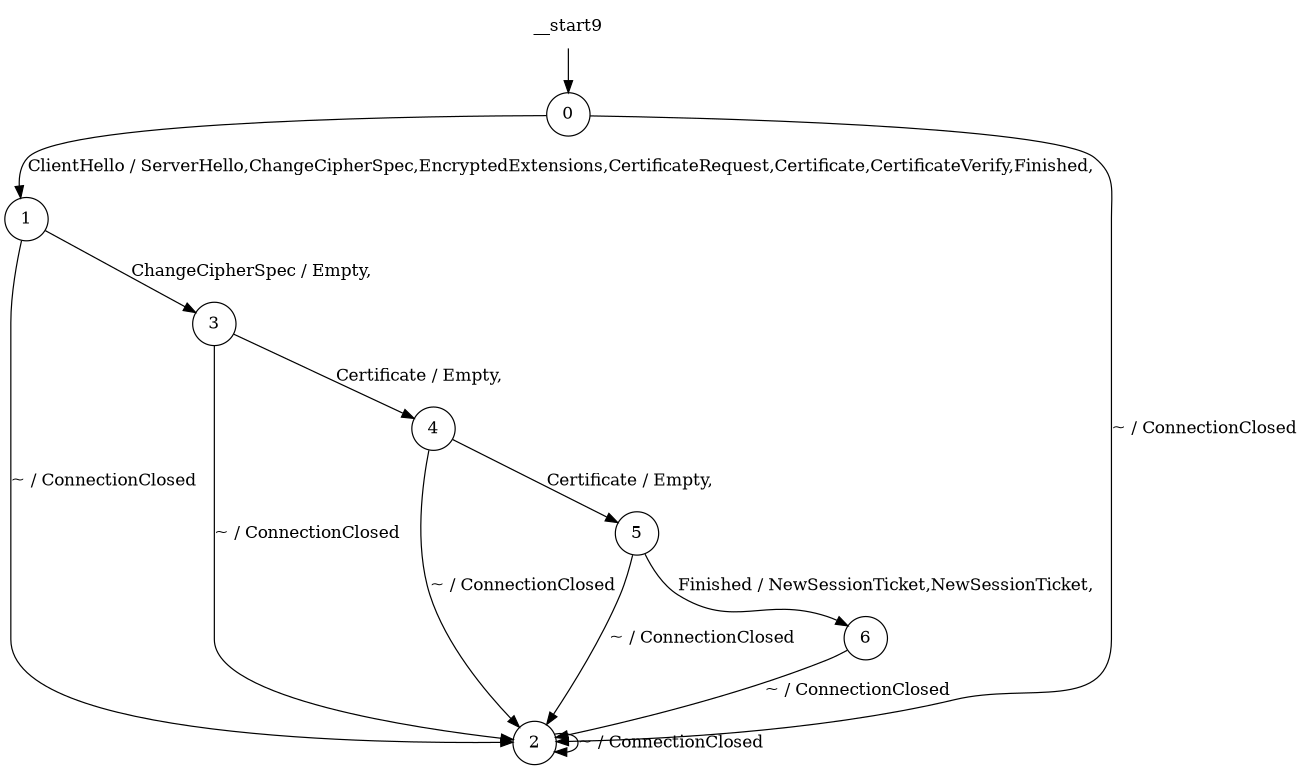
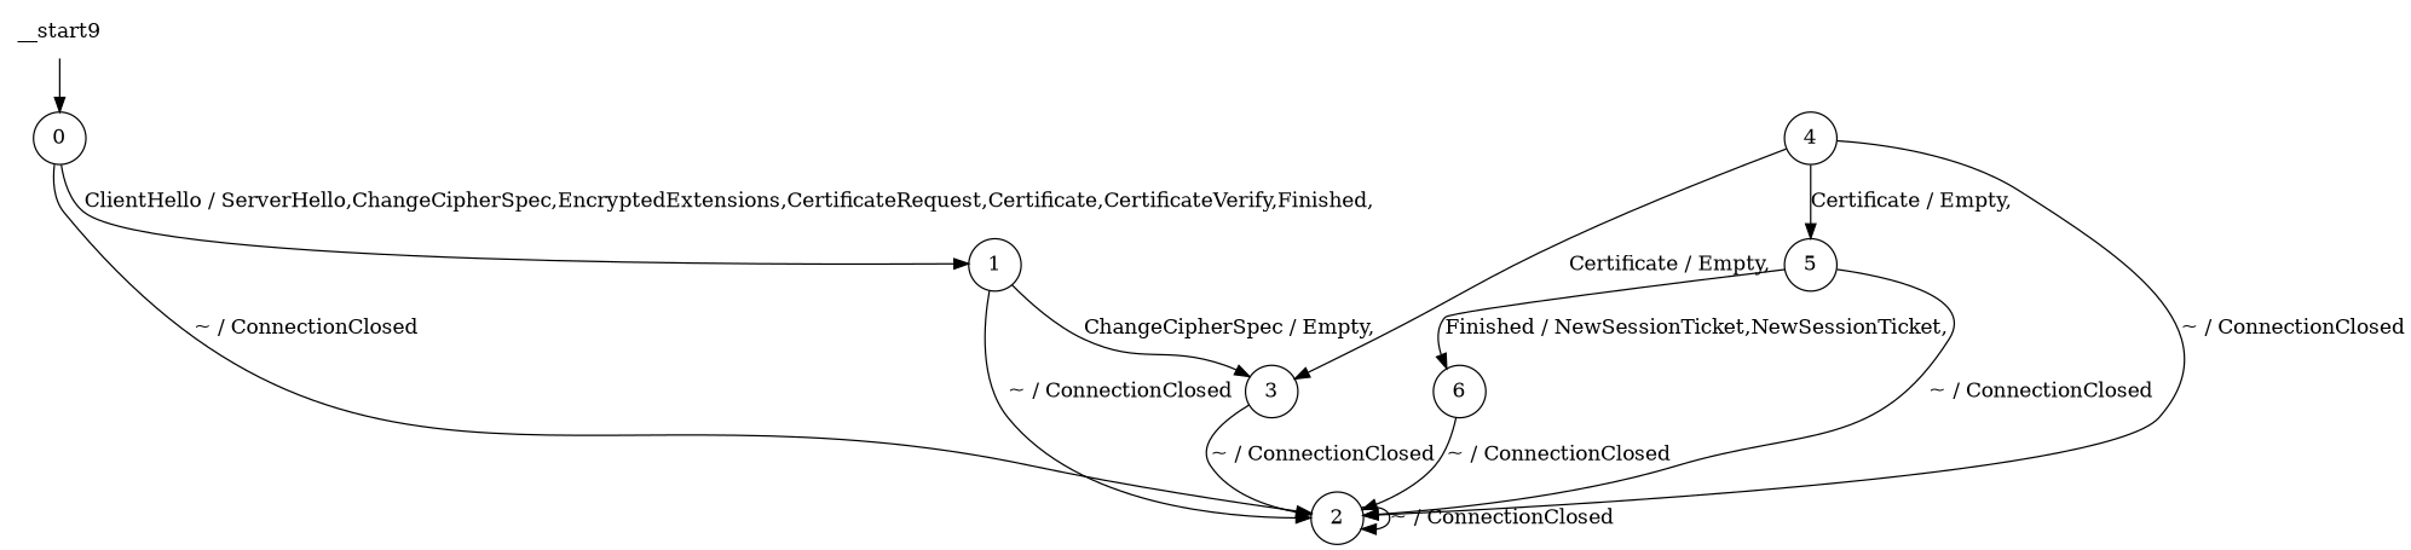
  digraph {
    node [shape=circle]
    n1 [label=__start9 shape=none]
    n2 [label=0]
    n3 [label=1]
    n4 [label=2]
    n5 [label=3]
    n6 [label=4]
    n7 [label=5]
    n8 [label=6]
    n1 -> n2
    n2 -> n3 [label="ClientHello / ServerHello,ChangeCipherSpec,EncryptedExtensions,CertificateRequest,Certificate,CertificateVerify,Finished,"]
    n2 -> n4 [label="~ / ConnectionClosed"]
    n3 -> n4 [label="~ / ConnectionClosed"]
    n3 -> n5 [label="ChangeCipherSpec / Empty,"]
    n4 -> n4 [label="~ / ConnectionClosed"]
    n5 -> n4 [label="~ / ConnectionClosed"]
-   n5 -> n6 [label="Certificate / Empty,"]
+   n6 -> n5 [label="Certificate / Empty,"]
    n6 -> n4 [label="~ / ConnectionClosed"]
    n6 -> n7 [label="Certificate / Empty,"]
    n7 -> n4 [label="~ / ConnectionClosed"]
    n7 -> n8 [label="Finished / NewSessionTicket,NewSessionTicket,"]
    n8 -> n4 [label="~ / ConnectionClosed"]
  }
